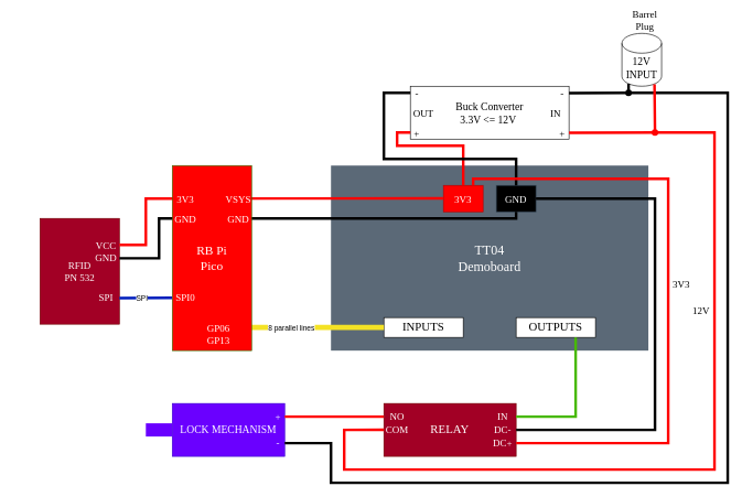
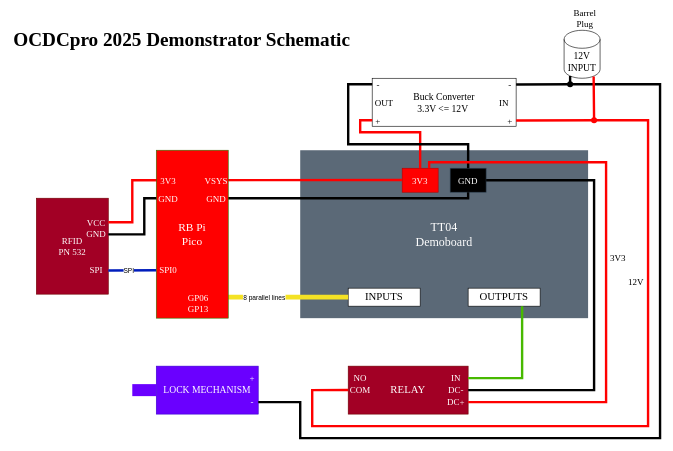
  <mxCell id="0" />
  <mxCell id="1" parent="0" />
  <mxCell id="2" value="&lt;font face=&quot;Lucida Console&quot; style=&quot;font-size: 16px;&quot;&gt;Buck Converter&lt;br&gt;&lt;/font&gt;&lt;span style=&quot;font-family: &amp;quot;Lucida Console&amp;quot;; font-size: 16px;&quot;&gt;3.3V &amp;lt;=&amp;nbsp;&lt;/span&gt;&lt;font face=&quot;Lucida Console&quot; style=&quot;font-size: 16px;&quot;&gt;12V&amp;nbsp;&lt;/font&gt;" style="rounded=0;whiteSpace=wrap;html=1;" vertex="1" parent="1"><mxGeometry x="620" y="130" width="240" height="80" as="geometry" /></mxCell>
  <mxCell id="3" value="&lt;font face=&quot;Lucida Console&quot; style=&quot;font-size: 20px; color: rgb(255, 255, 255);&quot;&gt;TT04&lt;br&gt;Demoboard&lt;/font&gt;" style="rounded=0;whiteSpace=wrap;html=1;fillColor=light-dark(#5B6977,#7D8C9B);fontColor=#ffffff;strokeColor=none;" vertex="1" parent="1"><mxGeometry x="500" y="250" width="480" height="280" as="geometry" /></mxCell>
  <mxCell id="4" value="&lt;font style=&quot;font-size: 16px;&quot; face=&quot;Lucida Console&quot;&gt;12V&lt;/font&gt;&lt;div&gt;&lt;font style=&quot;font-size: 16px;&quot; face=&quot;Lucida Console&quot;&gt;INPUT&lt;/font&gt;&lt;/div&gt;" style="shape=cylinder3;whiteSpace=wrap;html=1;boundedLbl=1;backgroundOutline=1;size=15;" vertex="1" parent="1"><mxGeometry x="940" y="50" width="60" height="80" as="geometry" /></mxCell>
  <mxCell id="5" value="&lt;font style=&quot;font-size: 15px;&quot; face=&quot;Lucida Console&quot;&gt;RFID&lt;/font&gt;&lt;div&gt;&lt;font style=&quot;font-size: 15px;&quot; face=&quot;Lucida Console&quot;&gt;PN 532&lt;/font&gt;&lt;/div&gt;" style="rounded=0;whiteSpace=wrap;html=1;fillColor=#a20025;fontColor=#ffffff;strokeColor=#6F0000;" vertex="1" parent="1"><mxGeometry x="60" y="330" width="120" height="160" as="geometry" /></mxCell>
  <mxCell id="6" value="&lt;font style=&quot;font-size: 18px;&quot; face=&quot;Lucida Console&quot;&gt;INPUTS&lt;/font&gt;" style="rounded=0;whiteSpace=wrap;html=1;" vertex="1" parent="1"><mxGeometry x="580" y="480" width="120" height="30" as="geometry" /></mxCell>
  <mxCell id="7" value="&lt;font style=&quot;font-size: 18px;&quot; face=&quot;Lucida Console&quot;&gt;OUTPUTS&lt;/font&gt;" style="rounded=0;whiteSpace=wrap;html=1;" vertex="1" parent="1"><mxGeometry x="780" y="480" width="120" height="30" as="geometry" /></mxCell>
  <mxCell id="8" value="&lt;font style=&quot;font-size: 18px;&quot; face=&quot;Lucida Console&quot;&gt;RELAY&lt;/font&gt;" style="rounded=0;whiteSpace=wrap;html=1;fillColor=#a20025;fontColor=#ffffff;strokeColor=#6F0000;" vertex="1" parent="1"><mxGeometry x="580" y="610" width="200" height="80" as="geometry" /></mxCell>
  <mxCell id="9" value="&lt;font style=&quot;font-size: 15px;&quot; face=&quot;Lucida Console&quot;&gt;3V3&lt;/font&gt;" style="rounded=0;whiteSpace=wrap;html=1;fillColor=#FF0000;fontColor=#ffffff;strokeColor=#B20000;" vertex="1" parent="1"><mxGeometry x="670" y="280" width="60" height="40" as="geometry" /></mxCell>
  <mxCell id="10" value="&lt;font style=&quot;font-size: 15px;&quot; face=&quot;Lucida Console&quot;&gt;GND&lt;/font&gt;" style="rounded=0;whiteSpace=wrap;html=1;fillColor=light-dark(#000000,#000000);fontColor=#ffffff;strokeColor=#314354;" vertex="1" parent="1"><mxGeometry x="750" y="280" width="60" height="40" as="geometry" /></mxCell>
  <mxCell id="11" value="&lt;font style=&quot;font-size: 16px;&quot; face=&quot;Lucida Console&quot;&gt;LOCK MECHANISM&lt;/font&gt;" style="rounded=0;whiteSpace=wrap;html=1;fillColor=#6a00ff;fontColor=#ffffff;strokeColor=#3700CC;" vertex="1" parent="1"><mxGeometry x="260" y="610" width="170" height="80" as="geometry" /></mxCell>
  <mxCell id="12" value="" style="endArrow=none;html=1;rounded=0;endFill=0;exitX=1;exitY=0.5;exitDx=0;exitDy=0;strokeWidth=4;fillColor=#0050ef;strokeColor=#001DBC;" edge="1" parent="1"><mxGeometry relative="1" as="geometry"><mxPoint x="180" y="450.42" as="sourcePoint" /><mxPoint x="260" y="450" as="targetPoint" /></mxGeometry></mxCell>
  <mxCell id="13" value="SPI" style="edgeLabel;html=1;align=center;verticalAlign=middle;resizable=0;points=[];" vertex="1" connectable="0" parent="12"><mxGeometry x="-0.138" relative="1" as="geometry"><mxPoint as="offset" /></mxGeometry></mxCell>
  <mxCell id="14" value="" style="endArrow=none;html=1;rounded=0;endFill=0;exitX=0.997;exitY=0.875;exitDx=0;exitDy=0;strokeWidth=8;entryX=0;entryY=0.5;entryDx=0;entryDy=0;exitPerimeter=0;fillColor=#e3c800;strokeColor=light-dark(#f4e225, #ededed);" edge="1" parent="1" source="29" target="6"><mxGeometry relative="1" as="geometry"><mxPoint x="380" y="489.59" as="sourcePoint" /><mxPoint x="460" y="489.17" as="targetPoint" /></mxGeometry></mxCell>
  <mxCell id="15" value="8 parallel lines" style="edgeLabel;html=1;align=center;verticalAlign=middle;resizable=0;points=[];" vertex="1" connectable="0" parent="14"><mxGeometry x="-0.138" relative="1" as="geometry"><mxPoint x="-26" as="offset" /></mxGeometry></mxCell>
  <mxCell id="16" value="" style="endArrow=none;html=1;rounded=0;endFill=0;strokeWidth=4;entryX=0.75;entryY=1;entryDx=0;entryDy=0;exitX=1;exitY=0.25;exitDx=0;exitDy=0;fillColor=#60a917;strokeColor=#47B900;" edge="1" parent="1" source="8" target="7"><mxGeometry relative="1" as="geometry"><mxPoint x="848" y="630" as="sourcePoint" /><mxPoint x="940" y="580" as="targetPoint" /><Array as="points"><mxPoint x="870" y="630" /><mxPoint x="870" y="570" /></Array></mxGeometry></mxCell>
- <mxCell id="17" value="" style="endArrow=none;html=1;rounded=0;endFill=0;exitX=1;exitY=0.25;exitDx=0;exitDy=0;strokeWidth=4;entryX=0;entryY=0.25;entryDx=0;entryDy=0;fillColor=#e51400;strokeColor=#FF0000;" edge="1" parent="1" source="11" target="8"><mxGeometry relative="1" as="geometry"><mxPoint x="420" y="640" as="sourcePoint" /><mxPoint x="620" y="640" as="targetPoint" /></mxGeometry></mxCell>
  <mxCell id="18" value="" style="endArrow=none;html=1;rounded=0;endFill=0;exitX=1;exitY=0.5;exitDx=0;exitDy=0;strokeWidth=4;fillColor=#e51400;strokeColor=#FF0000;" edge="1" parent="1"><mxGeometry relative="1" as="geometry"><mxPoint x="860" y="200.42" as="sourcePoint" /><mxPoint x="990" y="200" as="targetPoint" /></mxGeometry></mxCell>
  <mxCell id="19" value="" style="endArrow=none;html=1;rounded=0;endFill=0;exitX=1;exitY=0.5;exitDx=0;exitDy=0;strokeWidth=4;" edge="1" parent="1"><mxGeometry relative="1" as="geometry"><mxPoint x="860" y="140.42" as="sourcePoint" /><mxPoint x="950" y="140" as="targetPoint" /></mxGeometry></mxCell>
  <mxCell id="20" value="" style="endArrow=none;html=1;rounded=0;endFill=0;exitX=0.168;exitY=0.951;exitDx=0;exitDy=0;strokeWidth=4;exitPerimeter=0;entryX=1;entryY=0.75;entryDx=0;entryDy=0;" edge="1" parent="1" source="4" target="11"><mxGeometry relative="1" as="geometry"><mxPoint x="980" y="160.42" as="sourcePoint" /><mxPoint x="420" y="730" as="targetPoint" /><Array as="points"><mxPoint x="950" y="140" /><mxPoint x="1100" y="140" /><mxPoint x="1100" y="730" /><mxPoint x="500" y="730" /><mxPoint x="500" y="670" /></Array></mxGeometry></mxCell>
  <mxCell id="21" value="" style="endArrow=none;html=1;rounded=0;endFill=0;strokeWidth=4;entryX=0;entryY=0.25;entryDx=0;entryDy=0;fillColor=#e51400;strokeColor=#FF0000;exitX=0.821;exitY=0.961;exitDx=0;exitDy=0;exitPerimeter=0;" edge="1" parent="1" source="4"><mxGeometry relative="1" as="geometry"><mxPoint x="980" y="150" as="sourcePoint" /><mxPoint x="580" y="649.8" as="targetPoint" /><Array as="points"><mxPoint x="990" y="200" /><mxPoint x="1080" y="200" /><mxPoint x="1080" y="710" /><mxPoint x="520" y="710" /><mxPoint x="520" y="650" /></Array></mxGeometry></mxCell>
  <mxCell id="22" value="" style="ellipse;whiteSpace=wrap;html=1;aspect=fixed;fillColor=#FF0000;fontColor=#ffffff;strokeColor=none;" vertex="1" parent="1"><mxGeometry x="985" y="195" width="10" height="10" as="geometry" /></mxCell>
  <mxCell id="23" value="" style="rounded=0;whiteSpace=wrap;html=1;fillColor=#6a00ff;fontColor=#ffffff;strokeColor=none;" vertex="1" parent="1"><mxGeometry x="220" y="640" width="40" height="20" as="geometry" /></mxCell>
  <mxCell id="24" value="" style="ellipse;whiteSpace=wrap;html=1;aspect=fixed;fillColor=light-dark(#000000,#000000);fontColor=#ffffff;strokeColor=none;" vertex="1" parent="1"><mxGeometry x="945" y="135" width="10" height="10" as="geometry" /></mxCell>
  <mxCell id="25" value="" style="endArrow=none;html=1;rounded=0;endFill=0;exitX=0.5;exitY=0;exitDx=0;exitDy=0;strokeWidth=4;fillColor=#e51400;strokeColor=#FF0000;entryX=0;entryY=0.5;entryDx=0;entryDy=0;" edge="1" parent="1" source="9" target="51"><mxGeometry relative="1" as="geometry"><mxPoint x="490" y="200.06" as="sourcePoint" /><mxPoint x="610" y="190" as="targetPoint" /><Array as="points"><mxPoint x="700" y="220" /><mxPoint x="600" y="220" /><mxPoint x="600" y="200" /></Array></mxGeometry></mxCell>
  <mxCell id="26" value="" style="endArrow=none;html=1;rounded=0;endFill=0;exitX=0.5;exitY=0;exitDx=0;exitDy=0;strokeWidth=4;fillColor=#e51400;strokeColor=#000000;entryX=0;entryY=0.5;entryDx=0;entryDy=0;" edge="1" parent="1" source="10" target="50"><mxGeometry relative="1" as="geometry"><mxPoint x="700" y="225.36" as="sourcePoint" /><mxPoint x="600" y="160" as="targetPoint" /><Array as="points"><mxPoint x="780" y="240" /><mxPoint x="580" y="240" /><mxPoint x="580" y="140" /></Array></mxGeometry></mxCell>
  <mxCell id="27" value="" style="endArrow=none;html=1;rounded=0;endFill=0;exitX=1;exitY=0.25;exitDx=0;exitDy=0;strokeWidth=4;fillColor=#e51400;strokeColor=#FF0000;" edge="1" parent="1" source="5"><mxGeometry relative="1" as="geometry"><mxPoint x="540" y="300.17" as="sourcePoint" /><mxPoint x="670" y="299.75" as="targetPoint" /><Array as="points"><mxPoint x="220" y="370" /><mxPoint x="220" y="300" /></Array></mxGeometry></mxCell>
  <mxCell id="28" value="" style="endArrow=none;html=1;rounded=0;endFill=0;exitX=1;exitY=0.25;exitDx=0;exitDy=0;strokeWidth=4;fillColor=#e51400;strokeColor=light-dark(#000000, #ff9090);entryX=0.5;entryY=1;entryDx=0;entryDy=0;" edge="1" parent="1" target="10"><mxGeometry relative="1" as="geometry"><mxPoint x="180" y="390.25" as="sourcePoint" /><mxPoint x="670" y="320" as="targetPoint" /><Array as="points"><mxPoint x="240" y="390" /><mxPoint x="240" y="330" /><mxPoint x="780" y="330" /></Array></mxGeometry></mxCell>
  <mxCell id="29" value="&lt;font style=&quot;color: rgb(255, 255, 255); font-size: 19px;&quot; face=&quot;Lucida Console&quot;&gt;RB Pi&lt;br&gt;Pico&lt;/font&gt;" style="rounded=0;whiteSpace=wrap;html=1;fillColor=#ff0000;strokeColor=#2D7600;fontColor=#ffffff;" vertex="1" parent="1"><mxGeometry x="260" y="250" width="120" height="280" as="geometry" /></mxCell>
  <mxCell id="30" value="" style="endArrow=none;html=1;rounded=0;endFill=0;exitX=1;exitY=0.5;exitDx=0;exitDy=0;strokeWidth=4;entryX=1;entryY=0.5;entryDx=0;entryDy=0;" edge="1" parent="1" target="8"><mxGeometry relative="1" as="geometry"><mxPoint x="810" y="300.17" as="sourcePoint" /><mxPoint x="900" y="299.75" as="targetPoint" /><Array as="points"><mxPoint x="990" y="300" /><mxPoint x="990" y="650" /></Array></mxGeometry></mxCell>
  <mxCell id="31" value="" style="endArrow=none;html=1;rounded=0;endFill=0;strokeWidth=4;entryX=1;entryY=0.5;entryDx=0;entryDy=0;strokeColor=#FF0000;exitX=0.75;exitY=0;exitDx=0;exitDy=0;" edge="1" parent="1" source="9"><mxGeometry relative="1" as="geometry"><mxPoint x="700" y="270" as="sourcePoint" /><mxPoint x="780" y="670" as="targetPoint" /><Array as="points"><mxPoint x="715" y="270" /><mxPoint x="1010" y="270" /><mxPoint x="1010" y="670" /></Array></mxGeometry></mxCell>
+ <mxCell id="32" value="&lt;font&gt;OCDCpro 2025 Demonstrator Schematic&lt;/font&gt;" style="text;html=1;align=left;verticalAlign=middle;whiteSpace=wrap;rounded=0;fontSize=32;fontStyle=1;fontFamily=Lucida Console;" vertex="1" parent="1"><mxGeometry x="20" y="40" width="780" height="50" as="geometry" /></mxCell>
  <mxCell id="33" value="&lt;font style=&quot;font-size: 15px;&quot; face=&quot;Lucida Console&quot;&gt;IN&lt;/font&gt;" style="text;html=1;align=center;verticalAlign=middle;whiteSpace=wrap;rounded=0;" vertex="1" parent="1"><mxGeometry x="820" y="155" width="40" height="30" as="geometry" /></mxCell>
  <mxCell id="34" value="&lt;font style=&quot;font-size: 15px;&quot; face=&quot;Lucida Console&quot;&gt;OUT&lt;/font&gt;" style="text;html=1;align=center;verticalAlign=middle;whiteSpace=wrap;rounded=0;" vertex="1" parent="1"><mxGeometry x="620" y="155" width="40" height="30" as="geometry" /></mxCell>
  <mxCell id="35" value="&lt;font style=&quot;font-size: 15px; color: rgb(255, 255, 255);&quot; face=&quot;Lucida Console&quot;&gt;IN&lt;/font&gt;" style="text;html=1;align=center;verticalAlign=middle;whiteSpace=wrap;rounded=0;" vertex="1" parent="1"><mxGeometry x="740" y="620" width="40" height="20" as="geometry" /></mxCell>
  <mxCell id="36" value="&lt;font style=&quot;font-size: 15px; color: rgb(255, 255, 255);&quot; face=&quot;Lucida Console&quot;&gt;DC-&lt;/font&gt;" style="text;html=1;align=center;verticalAlign=middle;whiteSpace=wrap;rounded=0;" vertex="1" parent="1"><mxGeometry x="740" y="640" width="40" height="20" as="geometry" /></mxCell>
  <mxCell id="37" value="&lt;font style=&quot;font-size: 15px; color: rgb(255, 255, 255);&quot; face=&quot;Lucida Console&quot;&gt;DC+&lt;/font&gt;" style="text;html=1;align=center;verticalAlign=middle;whiteSpace=wrap;rounded=0;" vertex="1" parent="1"><mxGeometry x="740" y="660" width="40" height="20" as="geometry" /></mxCell>
  <mxCell id="38" value="&lt;font style=&quot;font-size: 15px; color: rgb(255, 255, 255);&quot; face=&quot;Lucida Console&quot;&gt;NO&lt;/font&gt;" style="text;html=1;align=center;verticalAlign=middle;whiteSpace=wrap;rounded=0;" vertex="1" parent="1"><mxGeometry x="580" y="620" width="40" height="20" as="geometry" /></mxCell>
  <mxCell id="39" value="&lt;font style=&quot;font-size: 15px; color: rgb(255, 255, 255);&quot; face=&quot;Lucida Console&quot;&gt;COM&lt;/font&gt;" style="text;html=1;align=center;verticalAlign=middle;whiteSpace=wrap;rounded=0;" vertex="1" parent="1"><mxGeometry x="580" y="640" width="40" height="20" as="geometry" /></mxCell>
  <mxCell id="40" value="&lt;font style=&quot;font-size: 15px; color: rgb(255, 255, 255);&quot; face=&quot;Lucida Console&quot;&gt;+&lt;/font&gt;" style="text;html=1;align=center;verticalAlign=middle;whiteSpace=wrap;rounded=0;" vertex="1" parent="1"><mxGeometry x="410" y="620" width="20" height="20" as="geometry" /></mxCell>
  <mxCell id="41" value="&lt;font style=&quot;font-size: 15px; color: rgb(255, 255, 255);&quot; face=&quot;Lucida Console&quot;&gt;-&lt;/font&gt;" style="text;html=1;align=center;verticalAlign=middle;whiteSpace=wrap;rounded=0;" vertex="1" parent="1"><mxGeometry x="410" y="660" width="20" height="20" as="geometry" /></mxCell>
  <mxCell id="42" value="&lt;font style=&quot;font-size: 15px; color: rgb(255, 255, 255);&quot; face=&quot;Lucida Console&quot;&gt;VSYS&lt;/font&gt;" style="text;html=1;align=center;verticalAlign=middle;whiteSpace=wrap;rounded=0;" vertex="1" parent="1"><mxGeometry x="340" y="290" width="40" height="20" as="geometry" /></mxCell>
  <mxCell id="43" value="&lt;font style=&quot;font-size: 15px; color: rgb(255, 255, 255);&quot; face=&quot;Lucida Console&quot;&gt;GND&lt;/font&gt;" style="text;html=1;align=center;verticalAlign=middle;whiteSpace=wrap;rounded=0;" vertex="1" parent="1"><mxGeometry x="340" y="320" width="40" height="20" as="geometry" /></mxCell>
  <mxCell id="44" value="&lt;font style=&quot;font-size: 15px; color: rgb(255, 255, 255);&quot; face=&quot;Lucida Console&quot;&gt;3V3&lt;/font&gt;" style="text;html=1;align=center;verticalAlign=middle;whiteSpace=wrap;rounded=0;" vertex="1" parent="1"><mxGeometry x="260" y="290" width="40" height="20" as="geometry" /></mxCell>
  <mxCell id="45" value="&lt;font style=&quot;font-size: 15px; color: rgb(255, 255, 255);&quot; face=&quot;Lucida Console&quot;&gt;GND&lt;/font&gt;" style="text;html=1;align=center;verticalAlign=middle;whiteSpace=wrap;rounded=0;" vertex="1" parent="1"><mxGeometry x="260" y="320" width="40" height="20" as="geometry" /></mxCell>
  <mxCell id="46" value="&lt;font style=&quot;font-size: 15px; color: rgb(255, 255, 255);&quot; face=&quot;Lucida Console&quot;&gt;SPI0&lt;/font&gt;" style="text;html=1;align=center;verticalAlign=middle;whiteSpace=wrap;rounded=0;" vertex="1" parent="1"><mxGeometry x="260" y="440" width="40" height="20" as="geometry" /></mxCell>
  <mxCell id="47" value="&lt;font face=&quot;Lucida Console&quot; color=&quot;#ffffff&quot;&gt;&lt;span style=&quot;font-size: 15px;&quot;&gt;GP06&lt;br&gt;GP13&lt;/span&gt;&lt;/font&gt;" style="text;html=1;align=center;verticalAlign=middle;whiteSpace=wrap;rounded=0;" vertex="1" parent="1"><mxGeometry x="310" y="486.25" width="40" height="37.5" as="geometry" /></mxCell>
  <mxCell id="48" value="&lt;font face=&quot;Lucida Console&quot; style=&quot;font-size: 15px;&quot;&gt;+&lt;/font&gt;" style="text;html=1;align=center;verticalAlign=middle;whiteSpace=wrap;rounded=0;fontColor=#000000;" vertex="1" parent="1"><mxGeometry x="840" y="190" width="20" height="20" as="geometry" /></mxCell>
  <mxCell id="49" value="&lt;font face=&quot;Lucida Console&quot; style=&quot;font-size: 15px;&quot;&gt;-&lt;/font&gt;" style="text;html=1;align=center;verticalAlign=middle;whiteSpace=wrap;rounded=0;fontColor=#000000;" vertex="1" parent="1"><mxGeometry x="840" y="130" width="20" height="20" as="geometry" /></mxCell>
  <mxCell id="50" value="&lt;font face=&quot;Lucida Console&quot; style=&quot;font-size: 15px;&quot;&gt;-&lt;/font&gt;" style="text;html=1;align=center;verticalAlign=middle;whiteSpace=wrap;rounded=0;fontColor=#000000;" vertex="1" parent="1"><mxGeometry x="620" y="130" width="20" height="20" as="geometry" /></mxCell>
  <mxCell id="51" value="&lt;font face=&quot;Lucida Console&quot; style=&quot;font-size: 15px;&quot;&gt;+&lt;/font&gt;" style="text;html=1;align=center;verticalAlign=middle;whiteSpace=wrap;rounded=0;fontColor=#000000;" vertex="1" parent="1"><mxGeometry x="620" y="190" width="20" height="20" as="geometry" /></mxCell>
  <mxCell id="52" value="&lt;font style=&quot;font-size: 15px; color: rgb(255, 255, 255);&quot; face=&quot;Lucida Console&quot;&gt;VCC&lt;/font&gt;" style="text;html=1;align=center;verticalAlign=middle;whiteSpace=wrap;rounded=0;" vertex="1" parent="1"><mxGeometry x="140" y="360" width="40" height="20" as="geometry" /></mxCell>
  <mxCell id="53" value="&lt;font style=&quot;font-size: 15px; color: rgb(255, 255, 255);&quot; face=&quot;Lucida Console&quot;&gt;GND&lt;/font&gt;" style="text;html=1;align=center;verticalAlign=middle;whiteSpace=wrap;rounded=0;" vertex="1" parent="1"><mxGeometry x="140" y="380" width="40" height="20" as="geometry" /></mxCell>
  <mxCell id="54" value="&lt;font face=&quot;Lucida Console&quot; color=&quot;#ffffff&quot;&gt;&lt;span style=&quot;font-size: 15px;&quot;&gt;SPI&lt;/span&gt;&lt;/font&gt;" style="text;html=1;align=center;verticalAlign=middle;whiteSpace=wrap;rounded=0;" vertex="1" parent="1"><mxGeometry x="140" y="440" width="40" height="20" as="geometry" /></mxCell>
  <mxCell id="55" value="&lt;font face=&quot;Lucida Console&quot; style=&quot;font-size: 15px;&quot;&gt;3V3&lt;/font&gt;" style="text;html=1;align=center;verticalAlign=middle;whiteSpace=wrap;rounded=0;fontColor=default;" vertex="1" parent="1"><mxGeometry x="1010" y="420" width="40" height="20" as="geometry" /></mxCell>
  <mxCell id="56" value="&lt;font face=&quot;Lucida Console&quot; style=&quot;font-size: 15px;&quot;&gt;12V&lt;/font&gt;" style="text;html=1;align=center;verticalAlign=middle;whiteSpace=wrap;rounded=0;fontColor=default;" vertex="1" parent="1"><mxGeometry x="1040" y="460" width="40" height="20" as="geometry" /></mxCell>
  <mxCell id="57" value="&lt;font face=&quot;Lucida Console&quot; style=&quot;font-size: 15px;&quot;&gt;Barrel&lt;br&gt;Plug&lt;/font&gt;" style="text;html=1;align=center;verticalAlign=middle;whiteSpace=wrap;rounded=0;fontColor=default;" vertex="1" parent="1"><mxGeometry x="955" y="20" width="40" height="20" as="geometry" /></mxCell>
